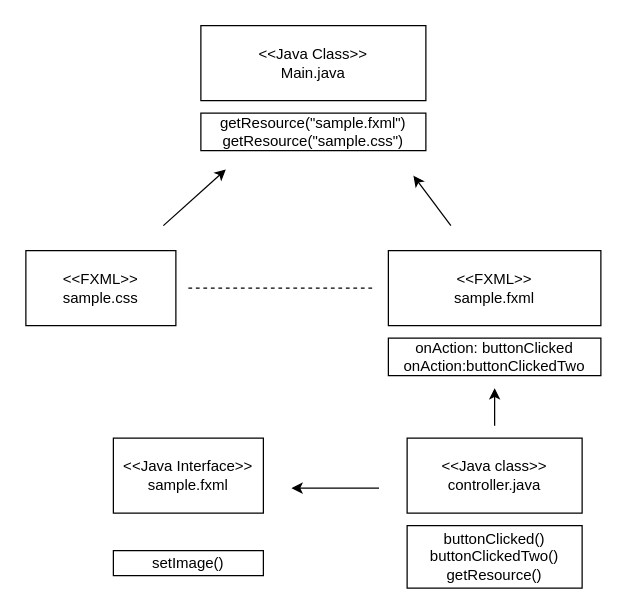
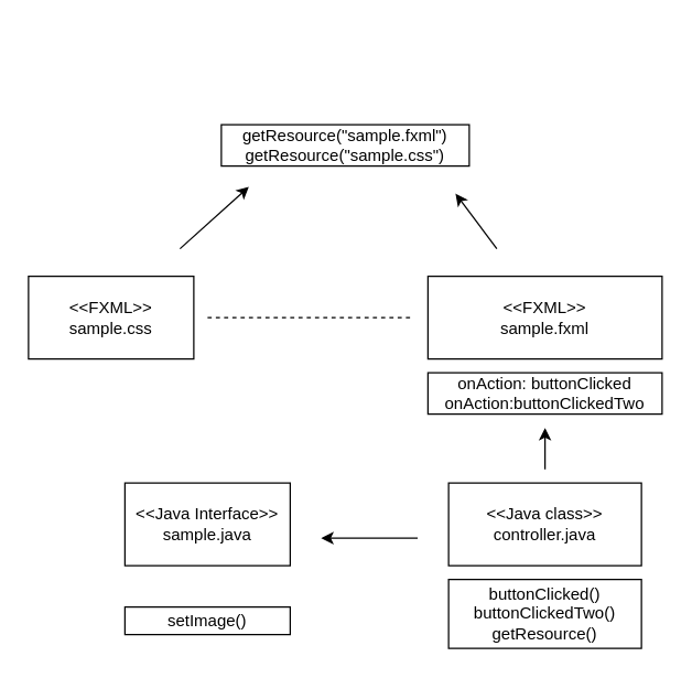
  <mxCell id="0" />
  <mxCell id="1" parent="0" />
- <mxCell id="2" value="&amp;lt;&amp;lt;Java Class&amp;gt;&amp;gt;&lt;br&gt;Main.java" style="rounded=0;whiteSpace=wrap;html=1;" vertex="1" parent="1"><mxGeometry x="160" y="20" width="180" height="60" as="geometry" /></mxCell>
  <mxCell id="3" value="getResource(&quot;sample.fxml&quot;)&lt;br&gt;getResource(&quot;sample.css&quot;)" style="rounded=0;whiteSpace=wrap;html=1;" vertex="1" parent="1"><mxGeometry x="160" y="90" width="180" height="30" as="geometry" /></mxCell>
  <mxCell id="4" value="" style="endArrow=classic;html=1;" edge="1" parent="1"><mxGeometry width="50" height="50" relative="1" as="geometry"><mxPoint x="360" y="180" as="sourcePoint" /><mxPoint x="330" y="140" as="targetPoint" /></mxGeometry></mxCell>
  <mxCell id="5" value="&amp;lt;&amp;lt;FXML&amp;gt;&amp;gt;&lt;br&gt;sample.fxml" style="rounded=0;whiteSpace=wrap;html=1;" vertex="1" parent="1"><mxGeometry x="310" y="200" width="170" height="60" as="geometry" /></mxCell>
  <mxCell id="6" value="onAction: buttonClicked&lt;br&gt;onAction:buttonClickedTwo" style="rounded=0;whiteSpace=wrap;html=1;" vertex="1" parent="1"><mxGeometry x="310" y="270" width="170" height="30" as="geometry" /></mxCell>
  <mxCell id="7" value="&amp;lt;&amp;lt;FXML&amp;gt;&amp;gt;&lt;br&gt;sample.css" style="rounded=0;whiteSpace=wrap;html=1;" vertex="1" parent="1"><mxGeometry x="20" y="200" width="120" height="60" as="geometry" /></mxCell>
  <mxCell id="8" value="" style="endArrow=classic;html=1;" edge="1" parent="1"><mxGeometry width="50" height="50" relative="1" as="geometry"><mxPoint x="130" y="180" as="sourcePoint" /><mxPoint x="180" y="135" as="targetPoint" /></mxGeometry></mxCell>
  <mxCell id="9" value="" style="endArrow=none;dashed=1;html=1;" edge="1" parent="1"><mxGeometry width="50" height="50" relative="1" as="geometry"><mxPoint x="150" y="230" as="sourcePoint" /><mxPoint x="300" y="230" as="targetPoint" /></mxGeometry></mxCell>
  <mxCell id="10" value="&amp;lt;&amp;lt;Java class&amp;gt;&amp;gt;&lt;br&gt;controller.java" style="rounded=0;whiteSpace=wrap;html=1;" vertex="1" parent="1"><mxGeometry x="325" y="350" width="140" height="60" as="geometry" /></mxCell>
  <mxCell id="11" value="" style="endArrow=classic;html=1;" edge="1" parent="1"><mxGeometry width="50" height="50" relative="1" as="geometry"><mxPoint x="395" y="340" as="sourcePoint" /><mxPoint x="395" y="310" as="targetPoint" /></mxGeometry></mxCell>
  <mxCell id="12" value="buttonClicked()&lt;br&gt;buttonClickedTwo()&lt;br&gt;getResource()" style="rounded=0;whiteSpace=wrap;html=1;" vertex="1" parent="1"><mxGeometry x="325" y="420" width="140" height="50" as="geometry" /></mxCell>
- <mxCell id="13" value="&amp;lt;&amp;lt;Java Interface&amp;gt;&amp;gt;&lt;br&gt;sample.fxml" style="rounded=0;whiteSpace=wrap;html=1;" vertex="1" parent="1"><mxGeometry x="90" y="350" width="120" height="60" as="geometry" /></mxCell>
+ <mxCell id="13" value="&amp;lt;&amp;lt;Java Interface&amp;gt;&amp;gt;&lt;br&gt;sample.java" style="rounded=0;whiteSpace=wrap;html=1;" vertex="1" parent="1"><mxGeometry x="90" y="350" width="120" height="60" as="geometry" /></mxCell>
  <mxCell id="14" value="setImage()" style="rounded=0;whiteSpace=wrap;html=1;" vertex="1" parent="1"><mxGeometry x="90" y="440" width="120" height="20" as="geometry" /></mxCell>
  <mxCell id="15" value="" style="endArrow=classic;html=1;" edge="1" parent="1"><mxGeometry width="50" height="50" relative="1" as="geometry"><mxPoint x="302.5" y="390" as="sourcePoint" /><mxPoint x="232.5" y="390" as="targetPoint" /></mxGeometry></mxCell>
